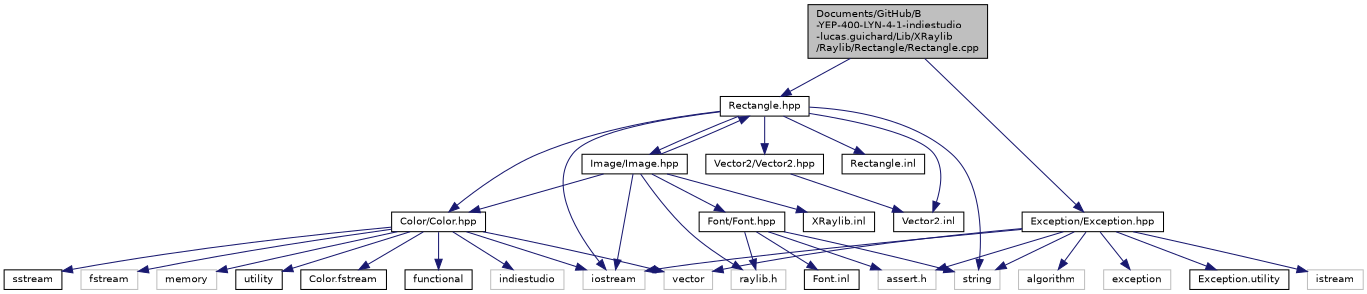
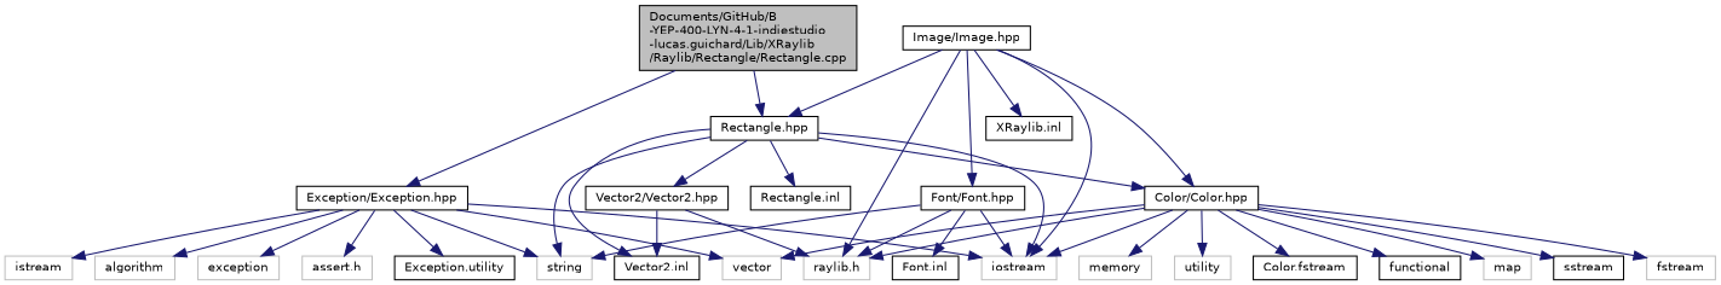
  digraph {
    node [color=black fillcolor=white fontname=Helvetica fontsize=10 shape=record style=filled]
    edge [color=midnightblue fontname=Helvetica fontsize=10 labelfontname=Helvetica labelfontsize=10 style=solid]
    n1 [fillcolor=grey75 fontcolor=black height=0.2 label="Documents/GitHub/B\l-YEP-400-LYN-4-1-indiestudio\l-lucas.guichard/Lib/XRaylib\l/Raylib/Rectangle/Rectangle.cpp" width=0.4]
    n2 [height=0.2 label="Rectangle.hpp" width=0.4]
    n3 [height=0.2 label="Exception/Exception.hpp" width=0.4]
    n4 [color=grey75 height=0.2 label=string width=0.4]
    n5 [color=grey75 height=0.2 label=iostream width=0.4]
    n6 [height=0.2 label="Color/Color.hpp" width=0.4]
    n7 [height=0.2 label="Image/Image.hpp" width=0.4]
    n8 [height=0.2 label="Vector2/Vector2.hpp" width=0.4]
    n9 [height=0.2 label="Rectangle.inl" width=0.4]
    n10 [height=0.2 label="Vector2.inl" width=0.4]
    n11 [color=grey75 height=0.2 label=vector width=0.4]
    n12 [color=grey75 height=0.2 label=istream width=0.4]
    n13 [color=grey75 height=0.2 label=algorithm width=0.4]
    n14 [color=grey75 height=0.2 label=exception width=0.4]
    n15 [color=grey75 height=0.2 label="assert.h" width=0.4]
    n16 [height=0.2 label="Exception.utility" width=0.4]
    n17 [color=grey75 height=0.2 label="raylib.h" width=0.4]
    n18 [height=0.2 label=functional width=0.4]
-   n19 [color=grey75 height=0.2 label=indiestudio width=0.4]
+   n19 [color=grey75 height=0.2 label=map width=0.4]
    n20 [height=0.2 label=sstream width=0.4]
    n21 [color=grey75 height=0.2 label=fstream width=0.4]
    n22 [color=grey75 height=0.2 label=memory width=0.4]
-   n23 [height=0.2 label=utility width=0.4]
+   n23 [color=grey75 height=0.2 label=utility width=0.4]
    n24 [height=0.2 label="Color.fstream" width=0.4]
    n25 [height=0.2 label="Font/Font.hpp" width=0.4]
    n26 [height=0.2 label="XRaylib.inl" width=0.4]
    n27 [height=0.2 label="Font.inl" width=0.4]
    n1 -> n2
    n1 -> n3
    n2 -> n4
    n2 -> n5
    n2 -> n6
-   n2 -> n7
    n2 -> n8
    n2 -> n9
    n2 -> n10
    n3 -> n4
    n3 -> n5
    n3 -> n11
    n3 -> n12
    n3 -> n13
    n3 -> n14
    n3 -> n15
    n3 -> n16
    n6 -> n5
    n6 -> n11
+   n6 -> n17
    n6 -> n18
    n6 -> n19
    n6 -> n20
    n6 -> n21
    n6 -> n22
    n6 -> n23
    n6 -> n24
    n7 -> n2
    n7 -> n5
    n7 -> n6
    n7 -> n17
    n7 -> n25
    n7 -> n26
    n8 -> n10
+   n8 -> n17
    n25 -> n4
-   n25 -> n15
+   n25 -> n5
    n25 -> n17
    n25 -> n27
  }
